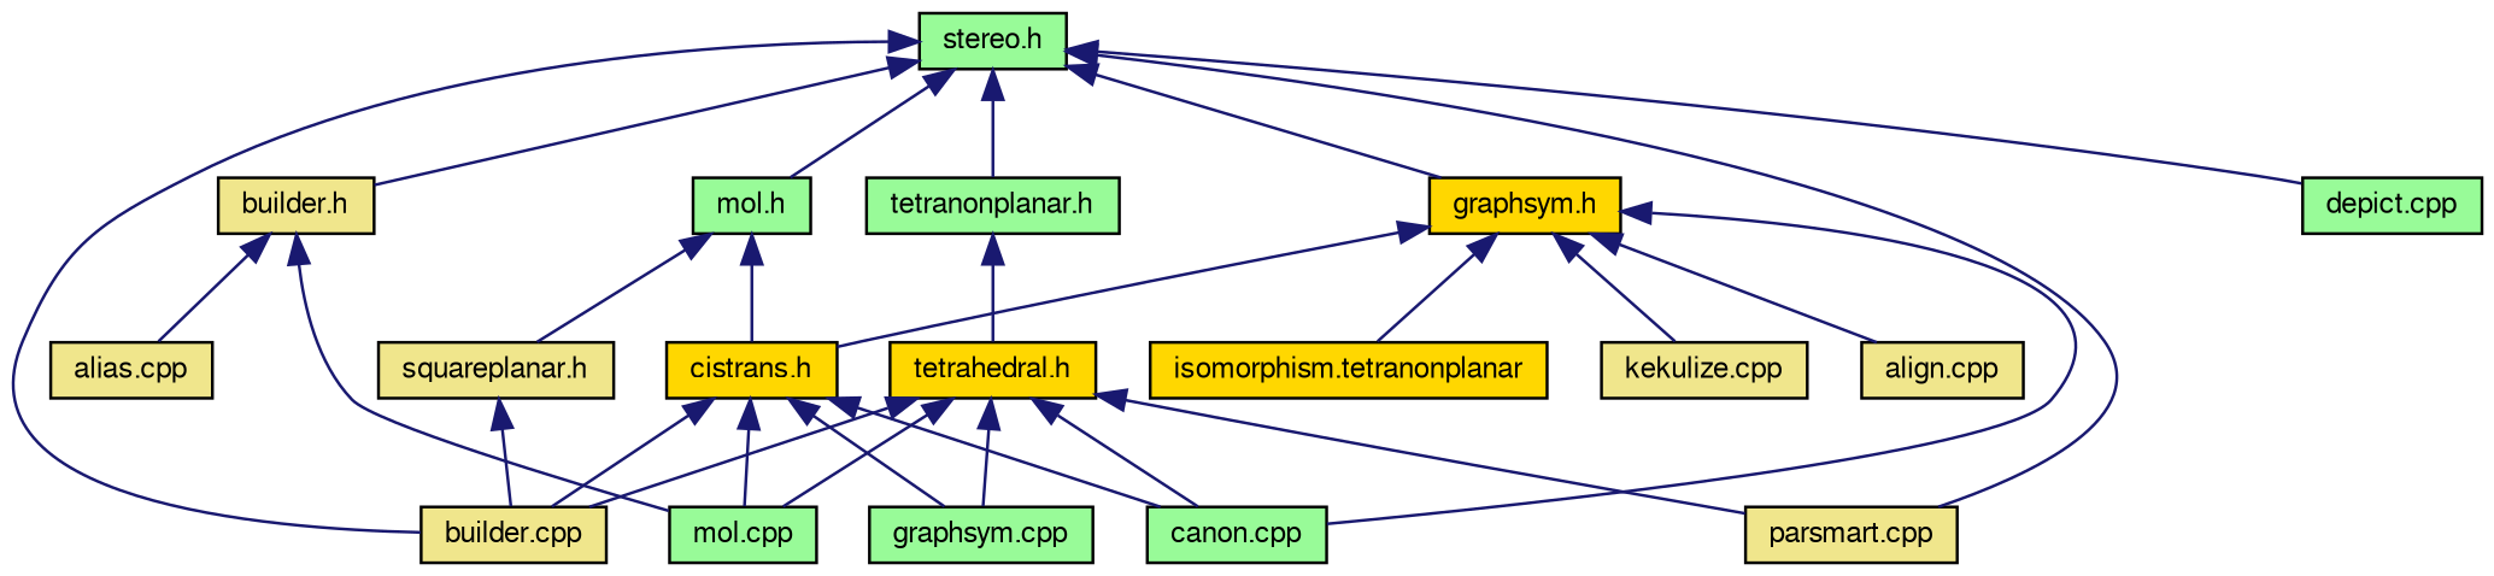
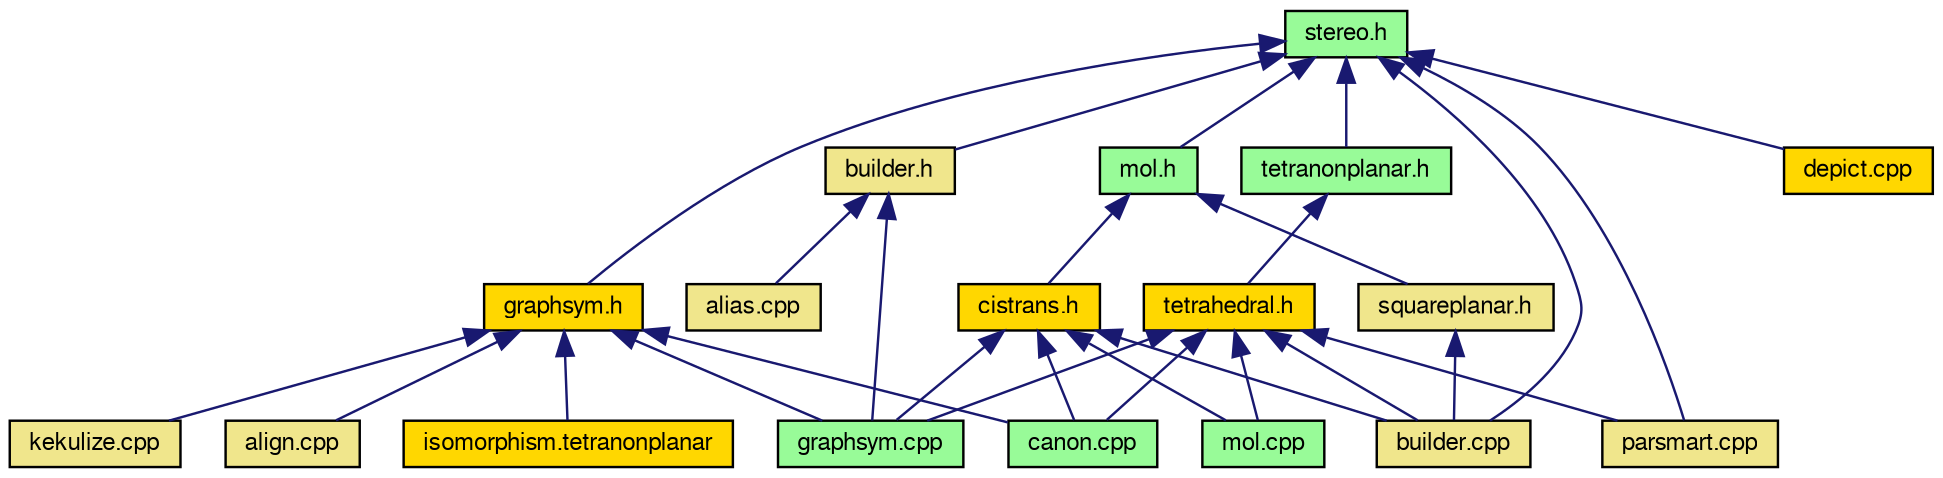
  digraph {
    node [color=black fillcolor=khaki fontname=FreeSans fontsize=10 shape=record style=filled]
    edge [color=midnightblue dir=back fontname=FreeSans fontsize=10 labelfontname=FreeSans labelfontsize=10 style=solid]
    n1 [fillcolor=palegreen fontcolor=black height=0.2 label="stereo.h" width=0.4]
    n2 [height=0.2 label="builder.h" width=0.4]
    n3 [height=0.2 label="builder.cpp" width=0.4]
    n4 [fillcolor=gold height=0.2 label="graphsym.h" width=0.4]
    n5 [fillcolor=palegreen height=0.2 label="tetranonplanar.h" width=0.4]
    n6 [height=0.2 label="parsmart.cpp" width=0.4]
    n7 [fillcolor=palegreen height=0.2 label="mol.h" width=0.4]
-   n8 [fillcolor=palegreen height=0.2 label="depict.cpp" width=0.4]
+   n8 [fillcolor=gold height=0.2 label="depict.cpp" width=0.4]
    n9 [height=0.2 label="alias.cpp" width=0.4]
    n10 [fillcolor=palegreen height=0.2 label="mol.cpp" width=0.4]
    n11 [fillcolor=palegreen height=0.2 label="canon.cpp" width=0.4]
    n12 [fillcolor=palegreen height=0.2 label="graphsym.cpp" width=0.4]
    n13 [fillcolor=gold height=0.2 label="isomorphism.tetranonplanar" width=0.4]
    n14 [height=0.2 label="kekulize.cpp" width=0.4]
    n15 [height=0.2 label="align.cpp" width=0.4]
    n16 [fillcolor=gold height=0.2 label="tetrahedral.h" width=0.4]
    n17 [fillcolor=gold height=0.2 label="cistrans.h" width=0.4]
    n18 [height=0.2 label="squareplanar.h" width=0.4]
    n1 -> n2
    n1 -> n3
    n1 -> n4
    n1 -> n5
    n1 -> n6
    n1 -> n7
    n1 -> n8
    n2 -> n9
-   n2 -> n10
+   n2 -> n12
    n4 -> n11
-   n4 -> n17
+   n4 -> n12
    n4 -> n13
    n4 -> n14
    n4 -> n15
    n5 -> n16
    n7 -> n17
    n7 -> n18
    n16 -> n3
    n16 -> n6
    n16 -> n10
    n16 -> n11
    n16 -> n12
    n17 -> n3
    n17 -> n10
    n17 -> n11
    n17 -> n12
    n18 -> n3
  }
